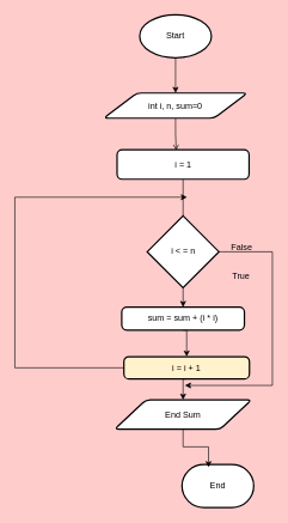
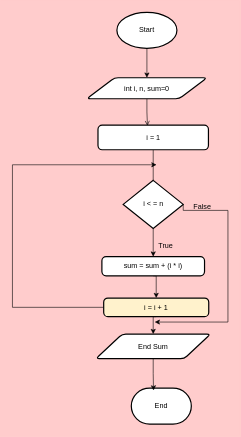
  <mxCell id="0" />
  <mxCell id="1" parent="0" />
  <mxCell id="2" style="edgeStyle=orthogonalEdgeStyle;rounded=0;orthogonalLoop=1;jettySize=auto;html=1;exitX=0.5;exitY=1;exitDx=0;exitDy=0;exitPerimeter=0;entryX=0.5;entryY=0;entryDx=0;entryDy=0;" edge="1" parent="1" source="3" target="6"><mxGeometry relative="1" as="geometry" /></mxCell>
  <mxCell id="3" value="Start" style="strokeWidth=2;html=1;shape=mxgraph.flowchart.start_1;whiteSpace=wrap;" vertex="1" parent="1"><mxGeometry x="194" y="20" width="100" height="60" as="geometry" /></mxCell>
- <mxCell id="4" value="End" style="strokeWidth=2;html=1;shape=mxgraph.flowchart.terminator;whiteSpace=wrap;" vertex="1" parent="1"><mxGeometry x="253" y="646" width="100" height="60" as="geometry" /></mxCell>
+ <mxCell id="4" value="End" style="strokeWidth=2;html=1;shape=mxgraph.flowchart.terminator;whiteSpace=wrap;" vertex="1" parent="1"><mxGeometry x="218" y="646" width="100" height="60" as="geometry" /></mxCell>
  <mxCell id="5" style="edgeStyle=orthogonalEdgeStyle;rounded=0;orthogonalLoop=1;jettySize=auto;html=1;exitX=0.5;exitY=1;exitDx=0;exitDy=0;entryX=0.448;entryY=0.024;entryDx=0;entryDy=0;entryPerimeter=0;endArrow=open;" edge="1" parent="1" source="6" target="8"><mxGeometry relative="1" as="geometry" /></mxCell>
  <mxCell id="6" value="int i, n, sum=0" style="shape=parallelogram;html=1;strokeWidth=2;perimeter=parallelogramPerimeter;whiteSpace=wrap;rounded=1;arcSize=12;size=0.23;" vertex="1" parent="1"><mxGeometry x="144" y="129" width="200" height="35" as="geometry" /></mxCell>
  <mxCell id="7" style="edgeStyle=orthogonalEdgeStyle;rounded=0;orthogonalLoop=1;jettySize=auto;html=1;exitX=0.5;exitY=1;exitDx=0;exitDy=0;entryX=0.5;entryY=0;entryDx=0;entryDy=0;entryPerimeter=0;endArrow=none;" edge="1" parent="1" source="8" target="11"><mxGeometry relative="1" as="geometry" /></mxCell>
  <mxCell id="8" value="i = 1" style="rounded=1;whiteSpace=wrap;html=1;absoluteArcSize=1;arcSize=14;strokeWidth=2;" vertex="1" parent="1"><mxGeometry x="162.5" y="208" width="184" height="41" as="geometry" /></mxCell>
  <mxCell id="9" style="edgeStyle=orthogonalEdgeStyle;rounded=0;orthogonalLoop=1;jettySize=auto;html=1;exitX=0.5;exitY=1;exitDx=0;exitDy=0;exitPerimeter=0;entryX=0.5;entryY=0;entryDx=0;entryDy=0;" edge="1" parent="1" source="11" target="13"><mxGeometry relative="1" as="geometry" /></mxCell>
  <mxCell id="10" style="edgeStyle=orthogonalEdgeStyle;rounded=0;orthogonalLoop=1;jettySize=auto;html=1;exitX=1;exitY=0.5;exitDx=0;exitDy=0;exitPerimeter=0;" edge="1" parent="1" source="11"><mxGeometry relative="1" as="geometry"><mxPoint x="257" y="536" as="targetPoint" /><Array as="points"><mxPoint x="379" y="350" /><mxPoint x="379" y="536" /></Array></mxGeometry></mxCell>
- <mxCell id="11" value="i &amp;lt; = n" style="strokeWidth=2;html=1;shape=mxgraph.flowchart.decision;whiteSpace=wrap;" vertex="1" parent="1"><mxGeometry x="204.5" y="300" width="100" height="100" as="geometry" /></mxCell>
+ <mxCell id="11" value="i &amp;lt; = n" style="strokeWidth=2;html=1;shape=mxgraph.flowchart.decision;whiteSpace=wrap;" vertex="1" parent="1"><mxGeometry x="204.5" y="300" width="100" height="80" as="geometry" /></mxCell>
  <mxCell id="12" style="edgeStyle=orthogonalEdgeStyle;rounded=0;orthogonalLoop=1;jettySize=auto;html=1;exitX=0.5;exitY=1;exitDx=0;exitDy=0;entryX=0.5;entryY=0;entryDx=0;entryDy=0;" edge="1" parent="1" source="13" target="16"><mxGeometry relative="1" as="geometry" /></mxCell>
  <mxCell id="13" value="sum = sum + (i * i)" style="rounded=1;whiteSpace=wrap;html=1;absoluteArcSize=1;arcSize=14;strokeWidth=2;" vertex="1" parent="1"><mxGeometry x="169" y="427" width="171" height="32" as="geometry" /></mxCell>
  <mxCell id="14" style="edgeStyle=orthogonalEdgeStyle;rounded=0;orthogonalLoop=1;jettySize=auto;html=1;exitX=0.5;exitY=1;exitDx=0;exitDy=0;entryX=0.5;entryY=0;entryDx=0;entryDy=0;" edge="1" parent="1" source="16" target="18"><mxGeometry relative="1" as="geometry" /></mxCell>
  <mxCell id="15" style="edgeStyle=orthogonalEdgeStyle;rounded=0;orthogonalLoop=1;jettySize=auto;html=1;exitX=0;exitY=0.5;exitDx=0;exitDy=0;" edge="1" parent="1" source="16"><mxGeometry relative="1" as="geometry"><mxPoint x="260" y="274" as="targetPoint" /><Array as="points"><mxPoint x="20" y="512" /><mxPoint x="20" y="274" /><mxPoint x="250" y="274" /></Array></mxGeometry></mxCell>
  <mxCell id="16" value="i = i + 1" style="rounded=1;whiteSpace=wrap;html=1;absoluteArcSize=1;arcSize=14;strokeWidth=2;fillColor=#fff2cc;" vertex="1" parent="1"><mxGeometry x="172" y="496" width="175" height="31" as="geometry" /></mxCell>
  <mxCell id="17" style="edgeStyle=orthogonalEdgeStyle;rounded=0;orthogonalLoop=1;jettySize=auto;html=1;exitX=0.5;exitY=1;exitDx=0;exitDy=0;entryX=0.37;entryY=0.067;entryDx=0;entryDy=0;entryPerimeter=0;" edge="1" parent="1" source="18" target="4"><mxGeometry relative="1" as="geometry" /></mxCell>
  <mxCell id="18" value="End Sum" style="shape=parallelogram;html=1;strokeWidth=2;perimeter=parallelogramPerimeter;whiteSpace=wrap;rounded=1;arcSize=12;size=0.23;" vertex="1" parent="1"><mxGeometry x="159" y="556" width="191" height="41" as="geometry" /></mxCell>
  <mxCell id="19" value="False" style="text;html=1;align=center;verticalAlign=middle;resizable=0;points=[];autosize=1;strokeColor=none;fillColor=none;" vertex="1" parent="1"><mxGeometry x="316" y="335" width="39" height="18" as="geometry" /></mxCell>
- <mxCell id="20" value="True" style="text;html=1;align=center;verticalAlign=middle;resizable=0;points=[];autosize=1;strokeColor=none;fillColor=none;" vertex="1" parent="1"><mxGeometry x="318" y="375" width="34" height="18" as="geometry" /></mxCell>
+ <mxCell id="20" value="True" style="text;html=1;align=center;verticalAlign=middle;resizable=0;points=[];autosize=1;strokeColor=none;fillColor=none;" vertex="1" parent="1"><mxGeometry x="258" y="400" width="34" height="18" as="geometry" /></mxCell>
